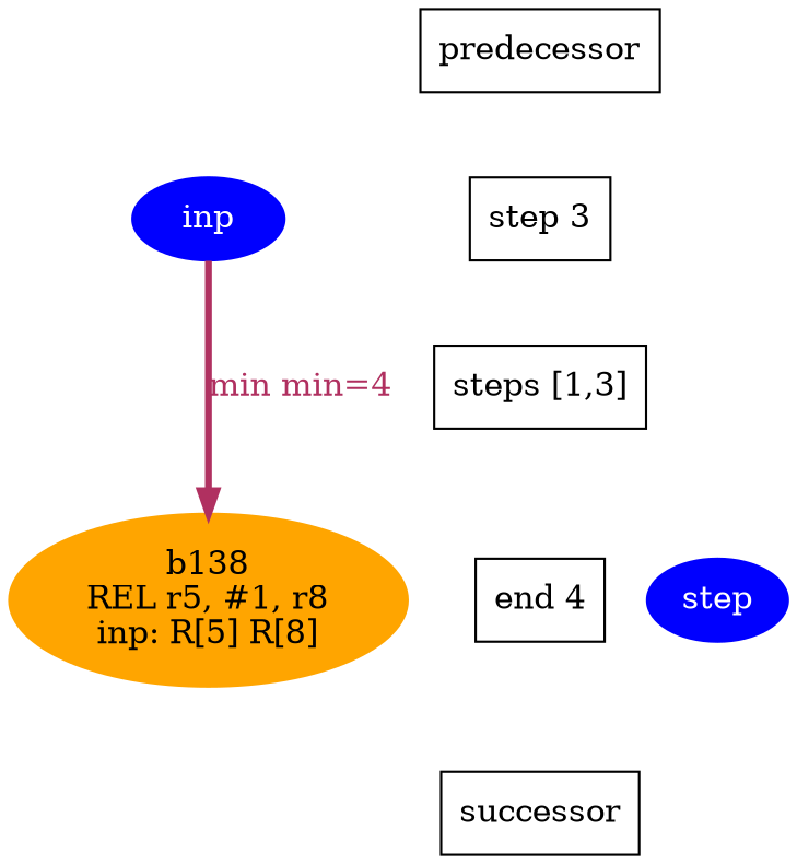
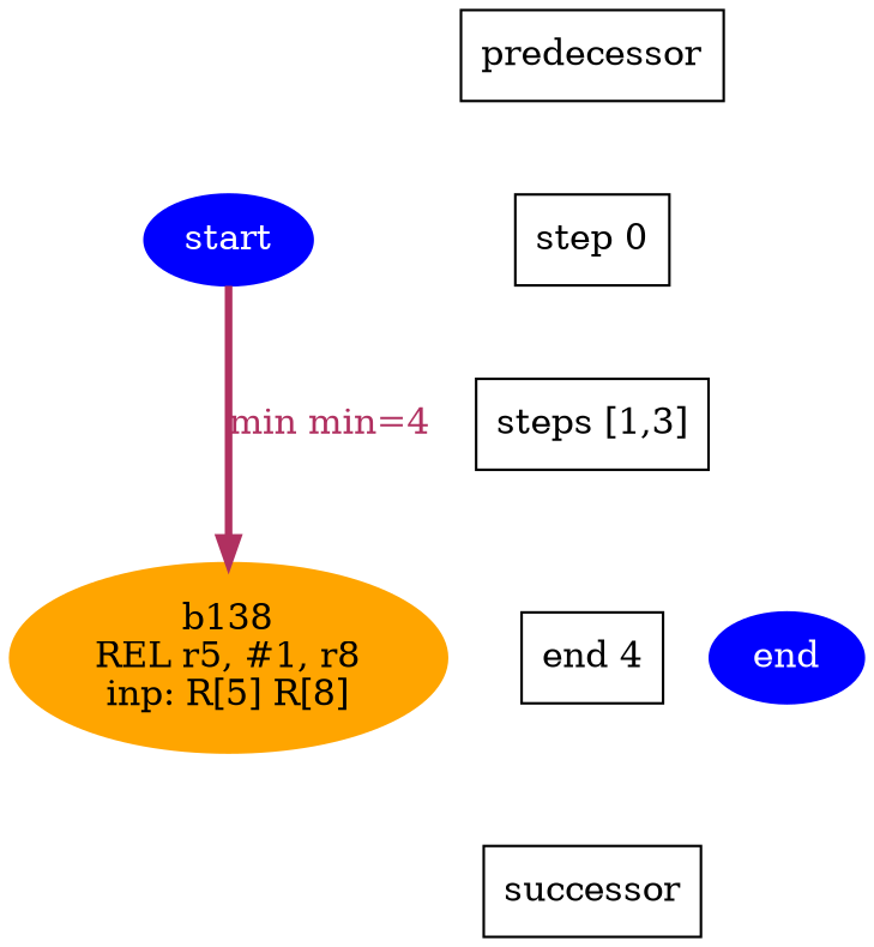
  digraph {
    node [shape=box]
    edge [style=invis weight=9000]
    n1 [color=orange fontcolor=black label="b138\nREL r5, #1, r8\ninp: R[5] R[8]" style=filled shape=""]
    n2 [label="end 4"]
-   n3 [color=blue fontcolor=white label=inp style=filled shape=""]
-   n4 [label="step 3"]
-   n5 [color=blue fontcolor=white label=step style=filled shape=""]
+   n3 [color=blue fontcolor=white label=start style=filled shape=""]
+   n4 [label="step 0"]
+   n5 [color=blue fontcolor=white label=end style=filled shape=""]
    n6 [label=successor]
    n7 [label="steps [1,3]"]
    n8 [label=predecessor]
    subgraph sub_1 {
      rank=same
      n1
      n2
    }
    subgraph sub_2 {
      rank=same
      n3
      n4
    }
    subgraph sub_3 {
      rank=same
      n2
      n5
    }
    n2 -> n6
    n3 -> n1 [color=maroon fontcolor=maroon label="min min=4" penwidth=3 weight=1000 style=""]
    n4 -> n7
    n7 -> n2
    n8 -> n4
  }
